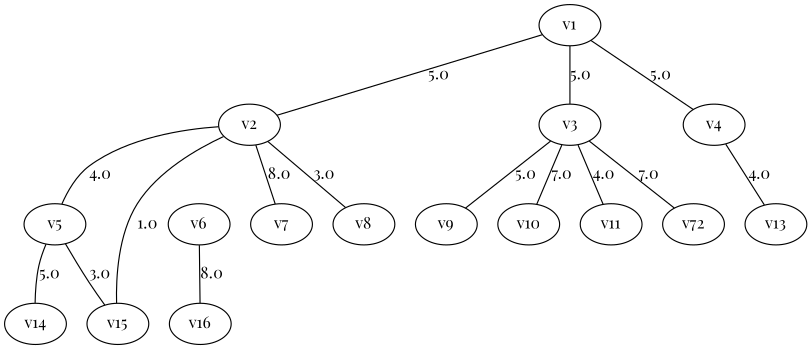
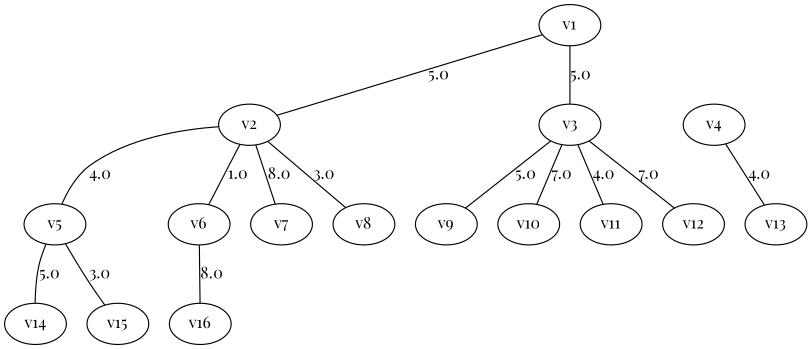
  graph {
    fontname="Playfair Display"
    node [fontname="Playfair Display"]
    edge [fontname="Playfair Display"]
    n1 [label=v1]
    n2 [label=v2]
    n3 [label=v3]
    n4 [label=v4]
    n5 [label=v5]
    n6 [label=v6]
    n7 [label=v7]
    n8 [label=v8]
    n9 [label=v9]
    n10 [label=v10]
    n11 [label=v11]
-   n12 [label=v72]
+   n12 [label=v12]
    n13 [label=v13]
    n14 [label=v14]
    n15 [label=v15]
    n16 [label=v16]
    n1 -- n2 [label=5.0]
    n1 -- n3 [label=5.0]
-   n1 -- n4 [label=5.0]
    n2 -- n5 [label=4.0]
-   n2 -- n15 [label=1.0]
+   n2 -- n6 [label=1.0]
    n2 -- n7 [label=8.0]
    n2 -- n8 [label=3.0]
    n3 -- n9 [label=5.0]
    n3 -- n10 [label=7.0]
    n3 -- n11 [label=4.0]
    n3 -- n12 [label=7.0]
    n4 -- n13 [label=4.0]
    n5 -- n14 [label=5.0]
    n5 -- n15 [label=3.0]
    n6 -- n16 [label=8.0]
  }
